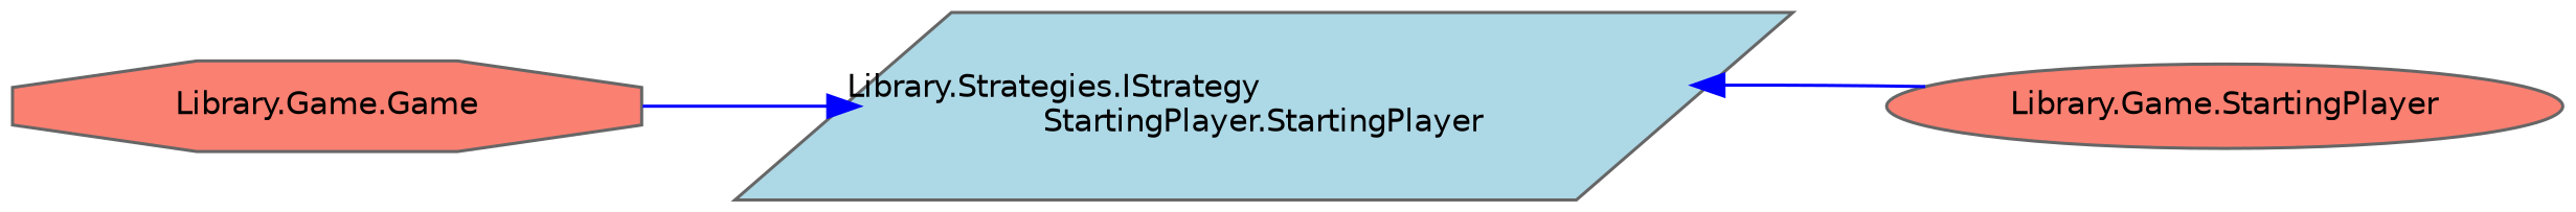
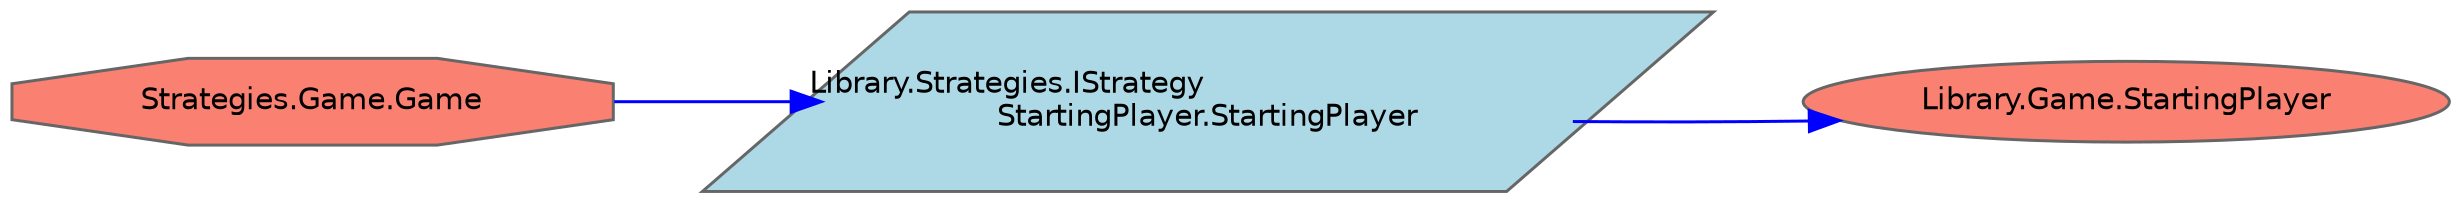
  digraph {
    rankdir=LR
    node [color=grey40 fillcolor=salmon fontname=Helvetica fontsize=10 style=filled]
    edge [color=blue fontname=Helvetica fontsize=10 labelfontname=Helvetica labelfontsize=10 style=solid]
-   n1 [color=gray40 fontcolor=black height=0.2 label="Library.Game.Game" shape=octagon width=0.4]
+   n1 [color=gray40 fontcolor=black height=0.2 label="Strategies.Game.Game" shape=octagon width=0.4]
    n2 [fillcolor=lightblue height=0.2 label="Library.Strategies.IStrategy\lStartingPlayer.StartingPlayer" shape=parallelogram width=0.4]
    n3 [height=0.2 label="Library.Game.StartingPlayer" shape=ellipse width=0.4]
    n1 -> n2
-   n3 -> n2
+   n2 -> n3
  }
